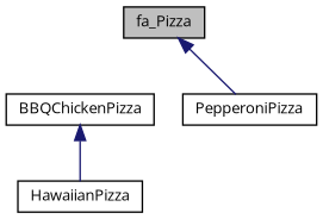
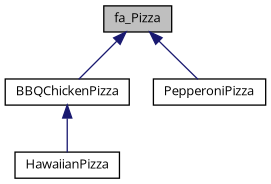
  digraph {
    fontname="Open Sans"
    node [color=black fillcolor=white fontname="Open Sans" fontsize=10 shape=record style=filled]
    edge [color=midnightblue dir=back fontname="Open Sans" fontsize=10 labelfontname=Helvetica labelfontsize=10 style=solid]
    n1 [fillcolor=grey75 fontcolor=black height=0.2 label=fa_Pizza width=0.4]
    n2 [height=0.2 label=BBQChickenPizza width=0.4]
    n3 [height=0.2 label=PepperoniPizza width=0.4]
    n4 [height=0.2 label=HawaiianPizza width=0.4]
+   n1 -> n2
    n1 -> n3
    n2 -> n4
  }
